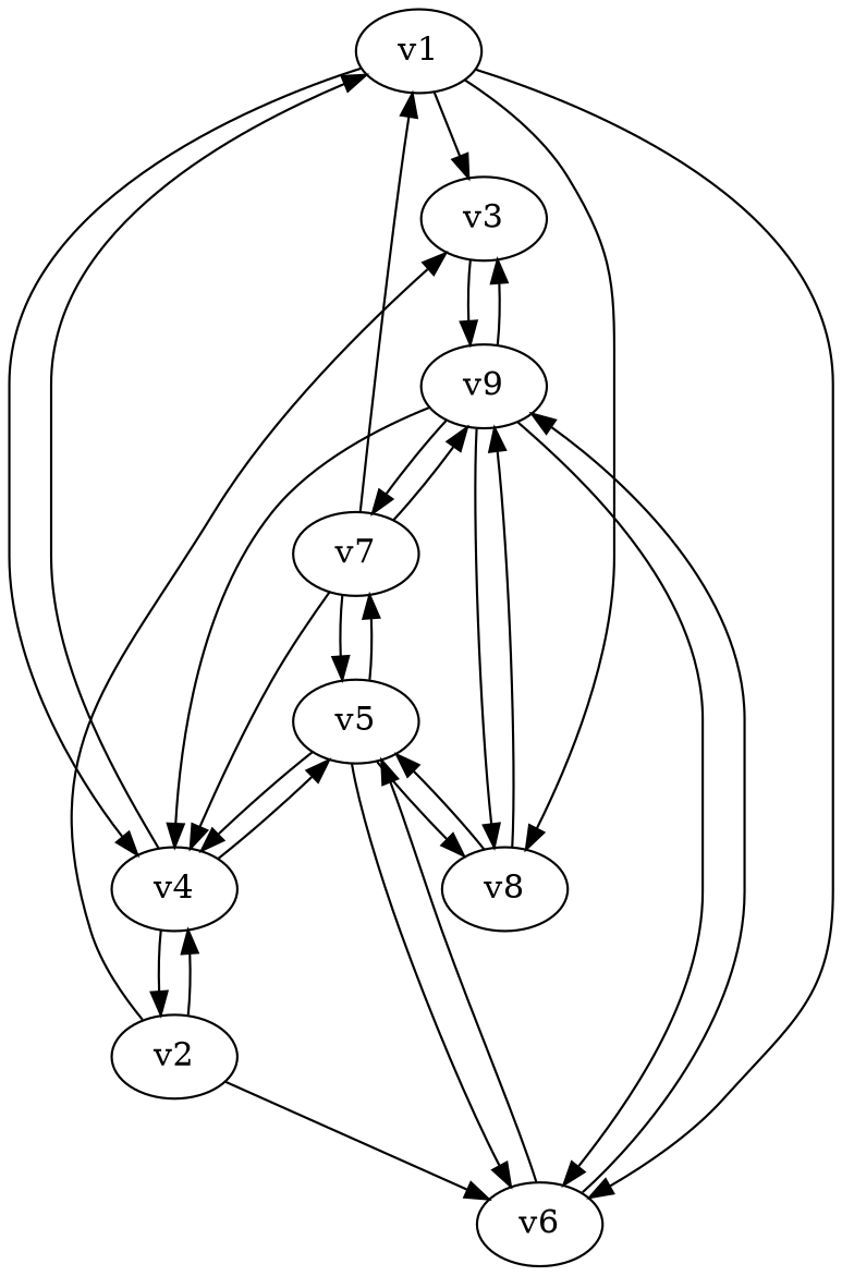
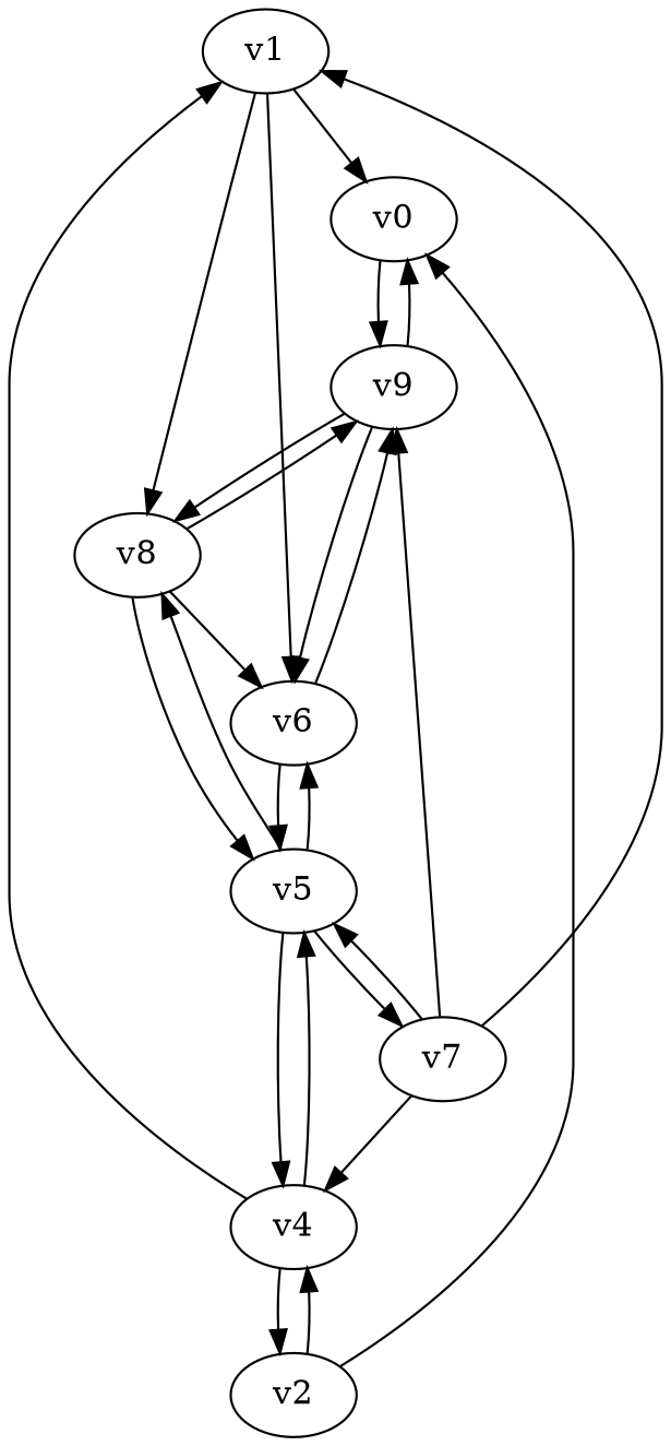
  digraph {
    v1
-   v3
+   v3 [label=v0]
    v4
    v6
    v8
    v9
    v2
    v5
    v7
    v1 -> v3
-   v1 -> v4
    v1 -> v6
    v1 -> v8
    v3 -> v9
    v4 -> v1
    v4 -> v2
    v4 -> v5
    v6 -> v9
    v6 -> v5
    v8 -> v9
    v8 -> v5
    v9 -> v3
-   v9 -> v4
    v9 -> v6
    v9 -> v8
-   v9 -> v7
    v2 -> v3
    v2 -> v4
-   v2 -> v6
+   v8 -> v6
    v5 -> v4
    v5 -> v6
    v5 -> v8
    v5 -> v7
    v7 -> v1
    v7 -> v4
    v7 -> v9
    v7 -> v5
  }
